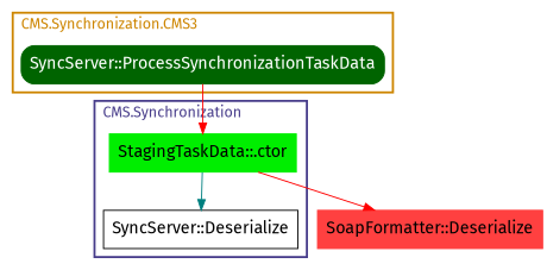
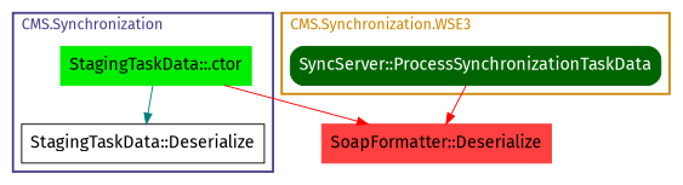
  digraph {
    fontname="Fira Sans"
    node [fontname="Fira Sans" fontsize=16 shape=box style=filled]
    edge [color=red fontname="Fira Sans"]
-   n1 [label="SyncServer::Deserialize" style=""]
+   n1 [label="StagingTaskData::Deserialize" style=""]
    n2 [color=green2 fillcolor=green2 label="StagingTaskData::.ctor"]
    n3 [color=darkgreen fillcolor=darkgreen fontcolor=white label="SyncServer::ProcessSynchronizationTaskData" style="filled, rounded"]
    n4 [color=brown1 fillcolor=brown1 label="SoapFormatter::Deserialize"]
    subgraph cluster_1 {
      color=darkslateblue
      fontcolor=darkslateblue
      label="CMS.Synchronization"
      labeljust=l
      penwidth=2
      n1
      n2
    }
    subgraph cluster_2 {
      color=orange3
      fontcolor=orange3
-     label="CMS.Synchronization.CMS3"
+     label="CMS.Synchronization.WSE3"
      labeljust=l
      penwidth=2
      n3
    }
    n2 -> n1 [color=teal]
    n2 -> n4
-   n3 -> n2
+   n3 -> n4
  }
